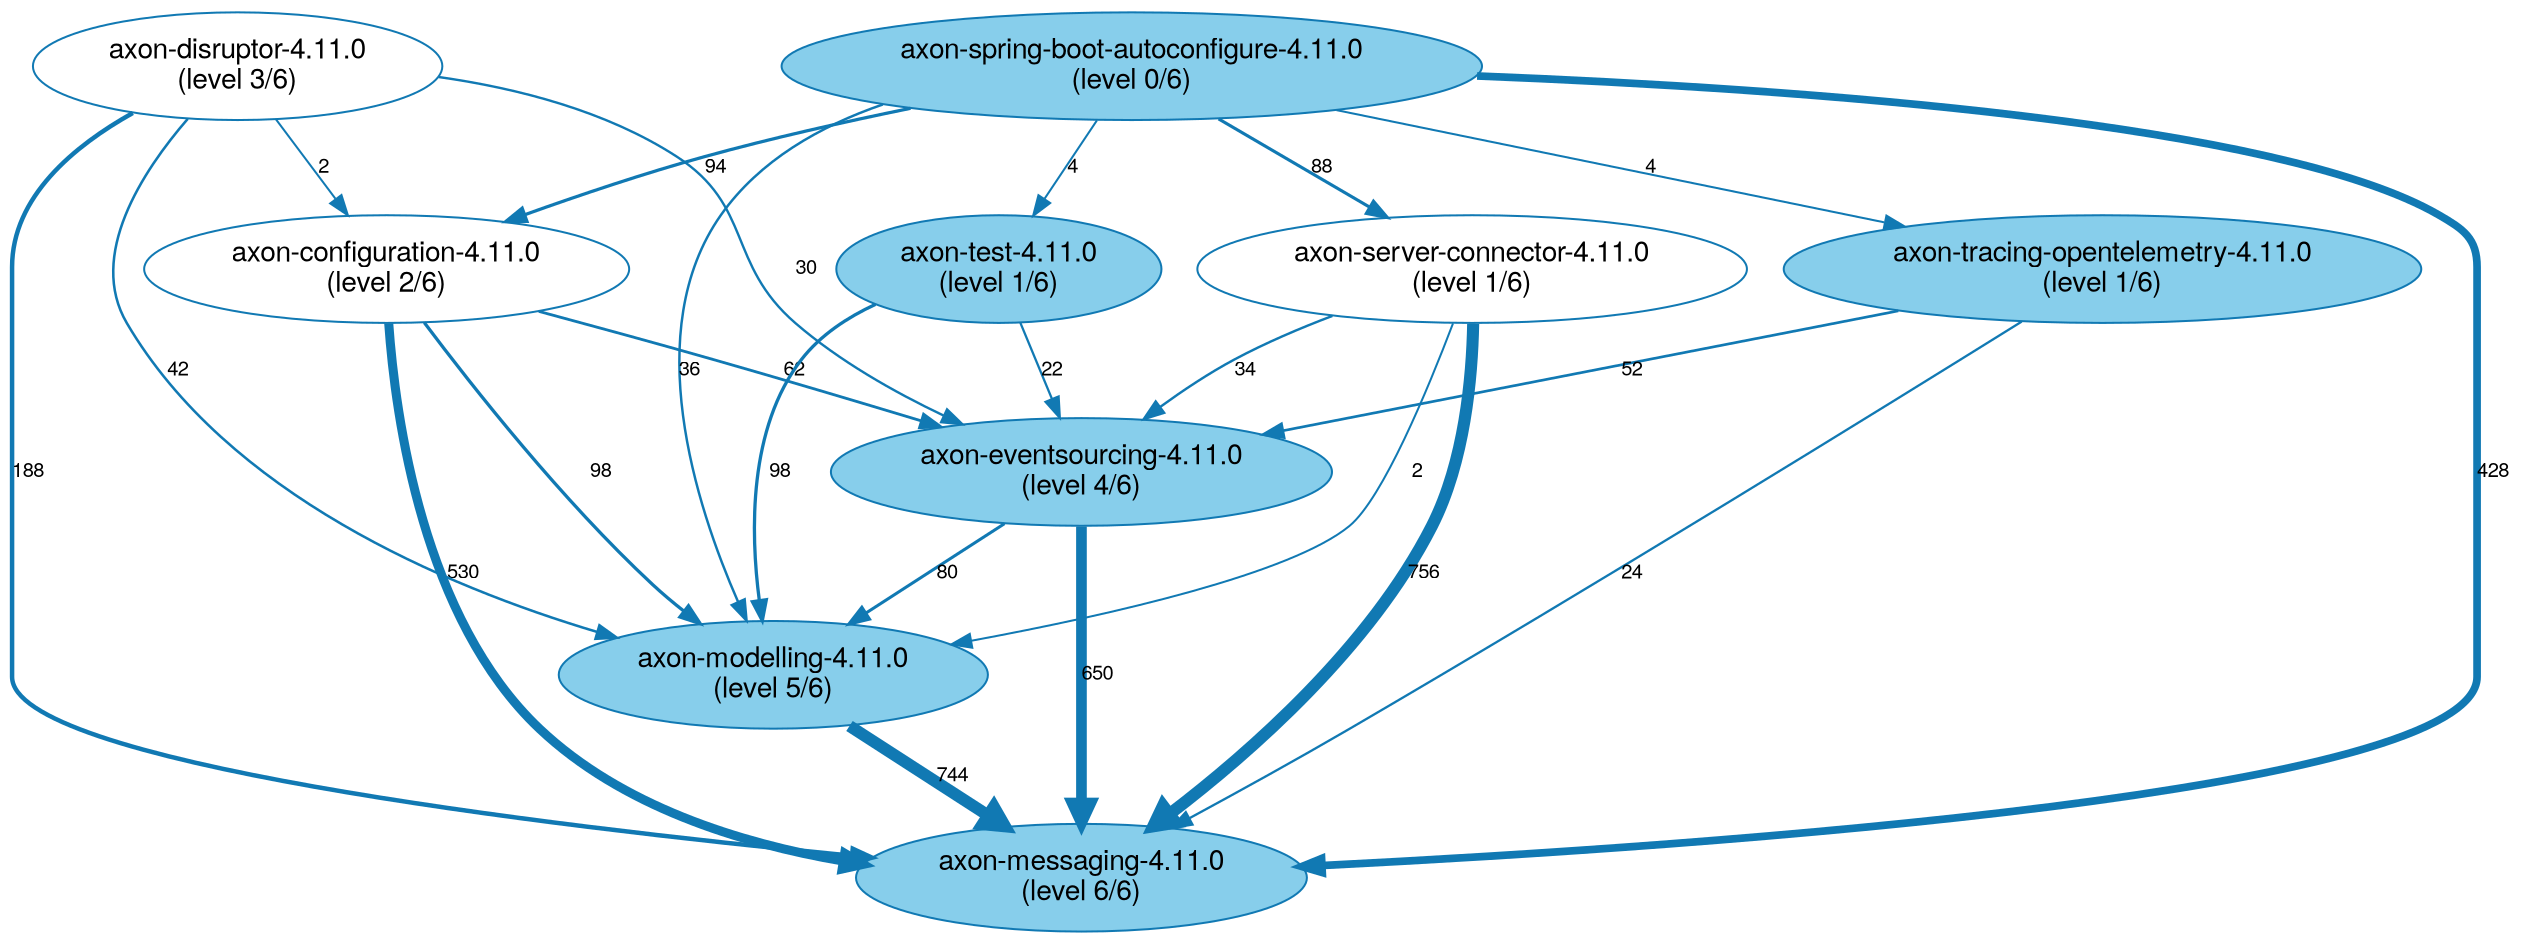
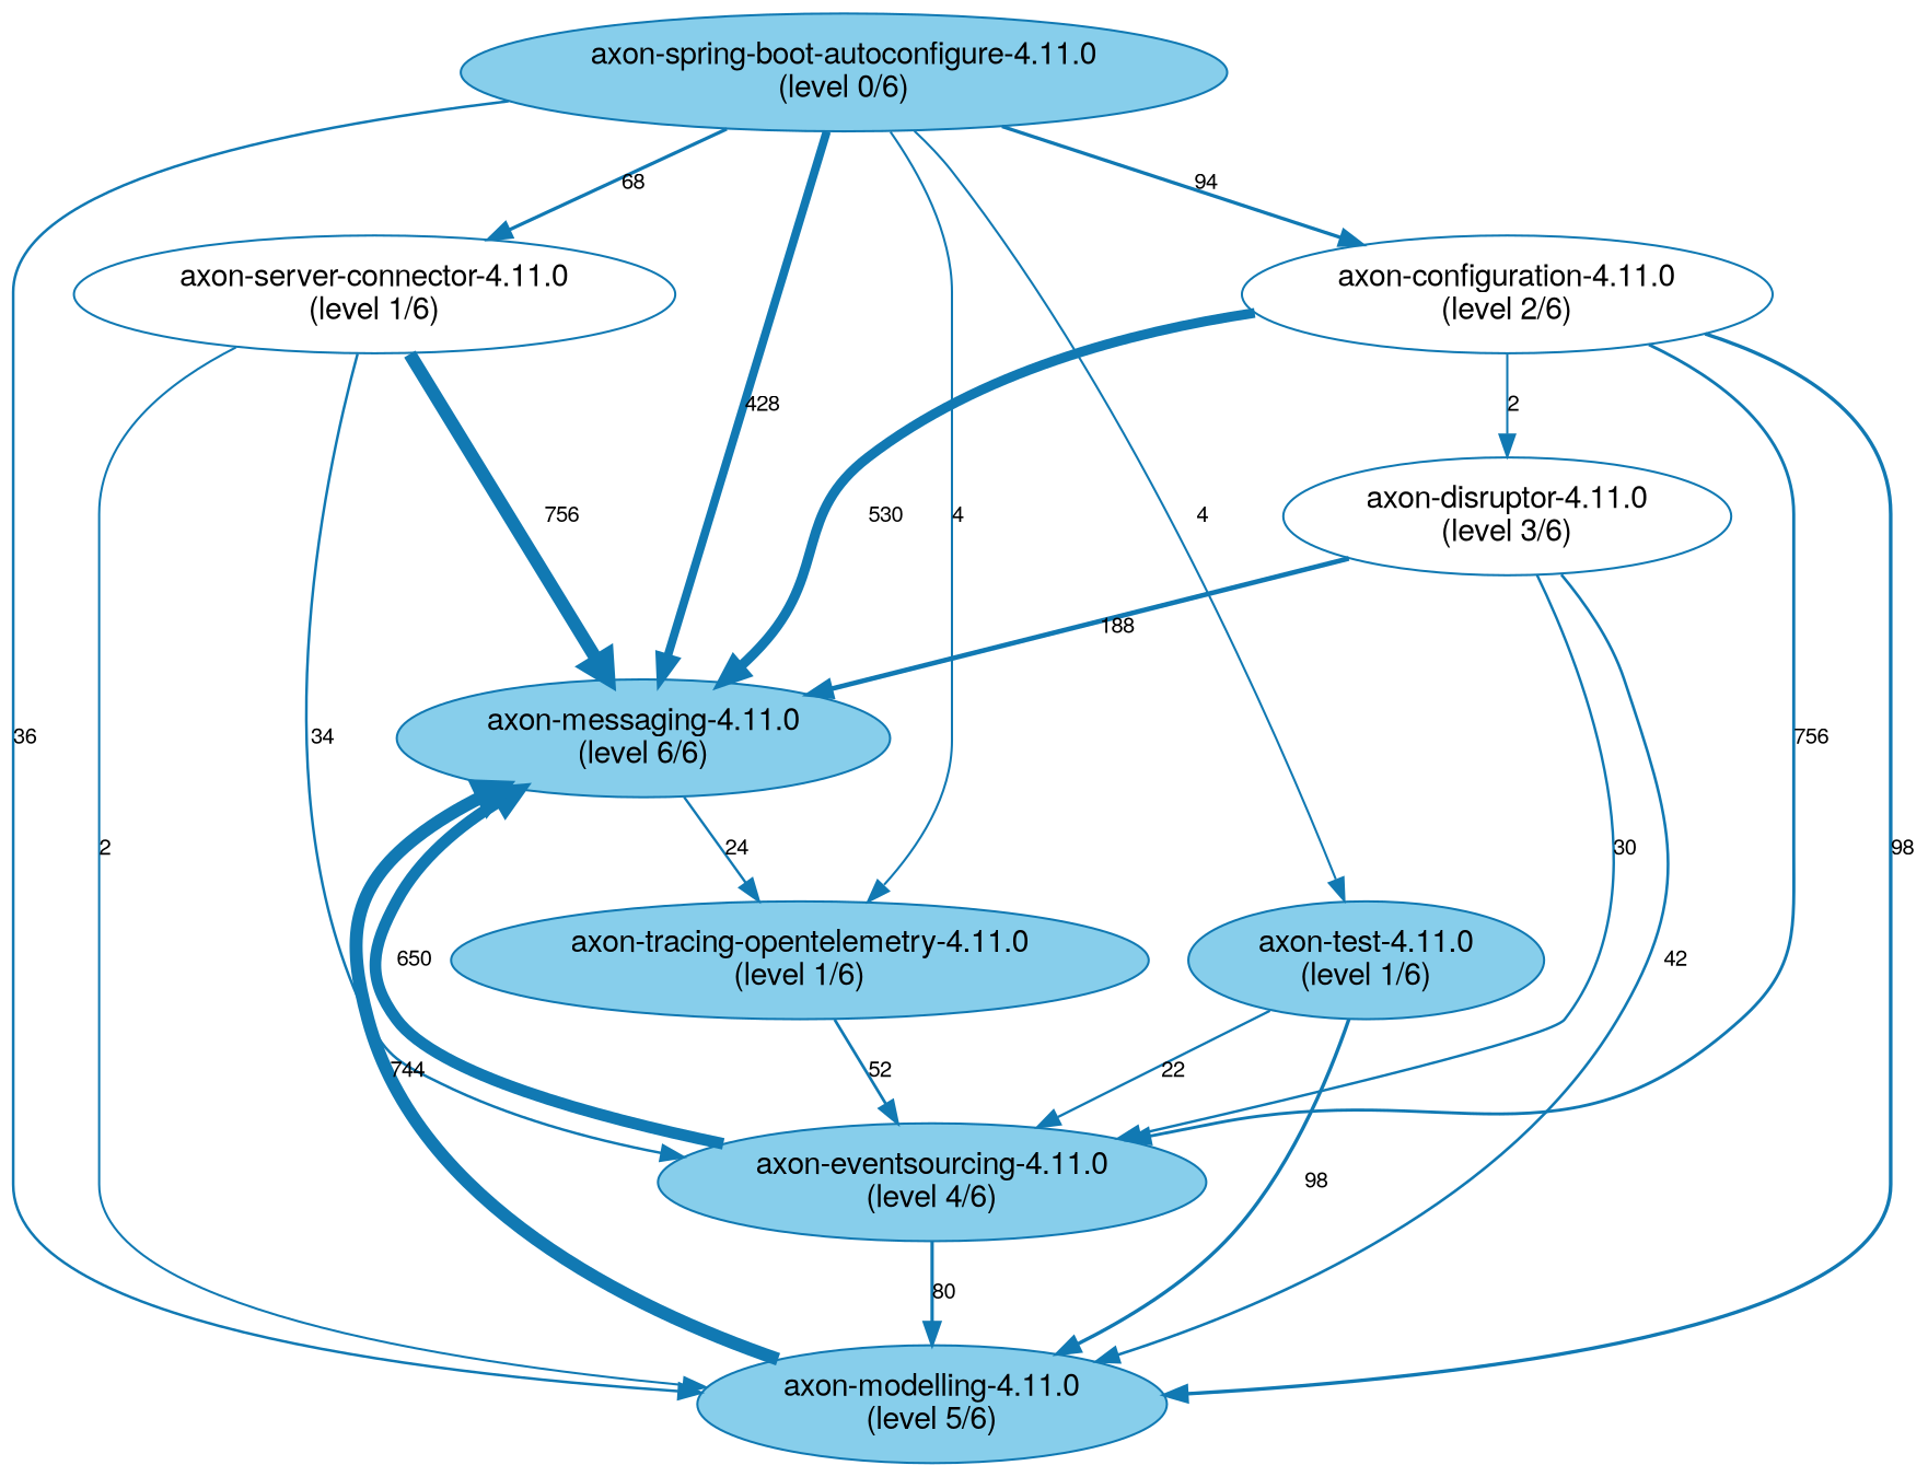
  strict digraph {
    fontname="Helvetica,Arial,sans-serif"
    node [color="0.560 0.900 0.700" fillcolor=skyblue fontname="Helvetica,Arial,sans-serif" style=filled]
    edge [color="0.560 0.900 0.700" fontname="Helvetica,Arial,sans-serif" fontsize=10 penwidth=1.0]
    "axon-server-connector-4.11.0\n(level 1/6)" [fillcolor=white]
    "axon-messaging-4.11.0\n(level 6/6)"
    "axon-modelling-4.11.0\n(level 5/6)"
    "axon-eventsourcing-4.11.0\n(level 4/6)"
    "axon-configuration-4.11.0\n(level 2/6)" [fillcolor=white]
    "axon-disruptor-4.11.0\n(level 3/6)" [fillcolor=white]
    "axon-spring-boot-autoconfigure-4.11.0\n(level 0/6)"
    "axon-test-4.11.0\n(level 1/6)"
    "axon-tracing-opentelemetry-4.11.0\n(level 1/6)"
    "axon-server-connector-4.11.0\n(level 1/6)" -> "axon-messaging-4.11.0\n(level 6/6)" [label=756 penwidth=6.0]
    "axon-server-connector-4.11.0\n(level 1/6)" -> "axon-modelling-4.11.0\n(level 5/6)" [label=2]
    "axon-server-connector-4.11.0\n(level 1/6)" -> "axon-eventsourcing-4.11.0\n(level 4/6)" [label=34 penwidth=1.21]
    "axon-modelling-4.11.0\n(level 5/6)" -> "axon-messaging-4.11.0\n(level 6/6)" [label=744 penwidth=5.92]
    "axon-eventsourcing-4.11.0\n(level 4/6)" -> "axon-messaging-4.11.0\n(level 6/6)" [label=650 penwidth=5.3]
    "axon-eventsourcing-4.11.0\n(level 4/6)" -> "axon-modelling-4.11.0\n(level 5/6)" [label=80 penwidth=1.52]
    "axon-configuration-4.11.0\n(level 2/6)" -> "axon-messaging-4.11.0\n(level 6/6)" [label=530 penwidth=4.5]
    "axon-configuration-4.11.0\n(level 2/6)" -> "axon-modelling-4.11.0\n(level 5/6)" [label=98 penwidth=1.64]
-   "axon-configuration-4.11.0\n(level 2/6)" -> "axon-eventsourcing-4.11.0\n(level 4/6)" [label=62 penwidth=1.4]
-   "axon-disruptor-4.11.0\n(level 3/6)" -> "axon-configuration-4.11.0\n(level 2/6)" [label=2]
+   "axon-configuration-4.11.0\n(level 2/6)" -> "axon-eventsourcing-4.11.0\n(level 4/6)" [label=756 penwidth=1.4]
+   "axon-configuration-4.11.0\n(level 2/6)" -> "axon-disruptor-4.11.0\n(level 3/6)" [label=2]
    "axon-disruptor-4.11.0\n(level 3/6)" -> "axon-messaging-4.11.0\n(level 6/6)" [label=188 penwidth=2.23]
    "axon-disruptor-4.11.0\n(level 3/6)" -> "axon-modelling-4.11.0\n(level 5/6)" [label=42 penwidth=1.27]
    "axon-disruptor-4.11.0\n(level 3/6)" -> "axon-eventsourcing-4.11.0\n(level 4/6)" [label=30 penwidth=1.19]
-   "axon-spring-boot-autoconfigure-4.11.0\n(level 0/6)" -> "axon-server-connector-4.11.0\n(level 1/6)" [label=88 penwidth=1.57]
+   "axon-spring-boot-autoconfigure-4.11.0\n(level 0/6)" -> "axon-server-connector-4.11.0\n(level 1/6)" [label=68 penwidth=1.57]
    "axon-spring-boot-autoconfigure-4.11.0\n(level 0/6)" -> "axon-messaging-4.11.0\n(level 6/6)" [label=428 penwidth=3.82]
    "axon-spring-boot-autoconfigure-4.11.0\n(level 0/6)" -> "axon-modelling-4.11.0\n(level 5/6)" [label=36 penwidth=1.23]
    "axon-spring-boot-autoconfigure-4.11.0\n(level 0/6)" -> "axon-configuration-4.11.0\n(level 2/6)" [label=94 penwidth=1.61]
    "axon-spring-boot-autoconfigure-4.11.0\n(level 0/6)" -> "axon-test-4.11.0\n(level 1/6)" [label=4 penwidth=1.01]
    "axon-spring-boot-autoconfigure-4.11.0\n(level 0/6)" -> "axon-tracing-opentelemetry-4.11.0\n(level 1/6)" [label=4 penwidth=1.01]
    "axon-test-4.11.0\n(level 1/6)" -> "axon-modelling-4.11.0\n(level 5/6)" [label=98 penwidth=1.64]
    "axon-test-4.11.0\n(level 1/6)" -> "axon-eventsourcing-4.11.0\n(level 4/6)" [label=22 penwidth=1.13]
-   "axon-tracing-opentelemetry-4.11.0\n(level 1/6)" -> "axon-messaging-4.11.0\n(level 6/6)" [label=24 penwidth=1.15]
+   "axon-messaging-4.11.0\n(level 6/6)" -> "axon-tracing-opentelemetry-4.11.0\n(level 1/6)" [label=24 penwidth=1.15]
    "axon-tracing-opentelemetry-4.11.0\n(level 1/6)" -> "axon-eventsourcing-4.11.0\n(level 4/6)" [label=52 penwidth=1.33]
  }
